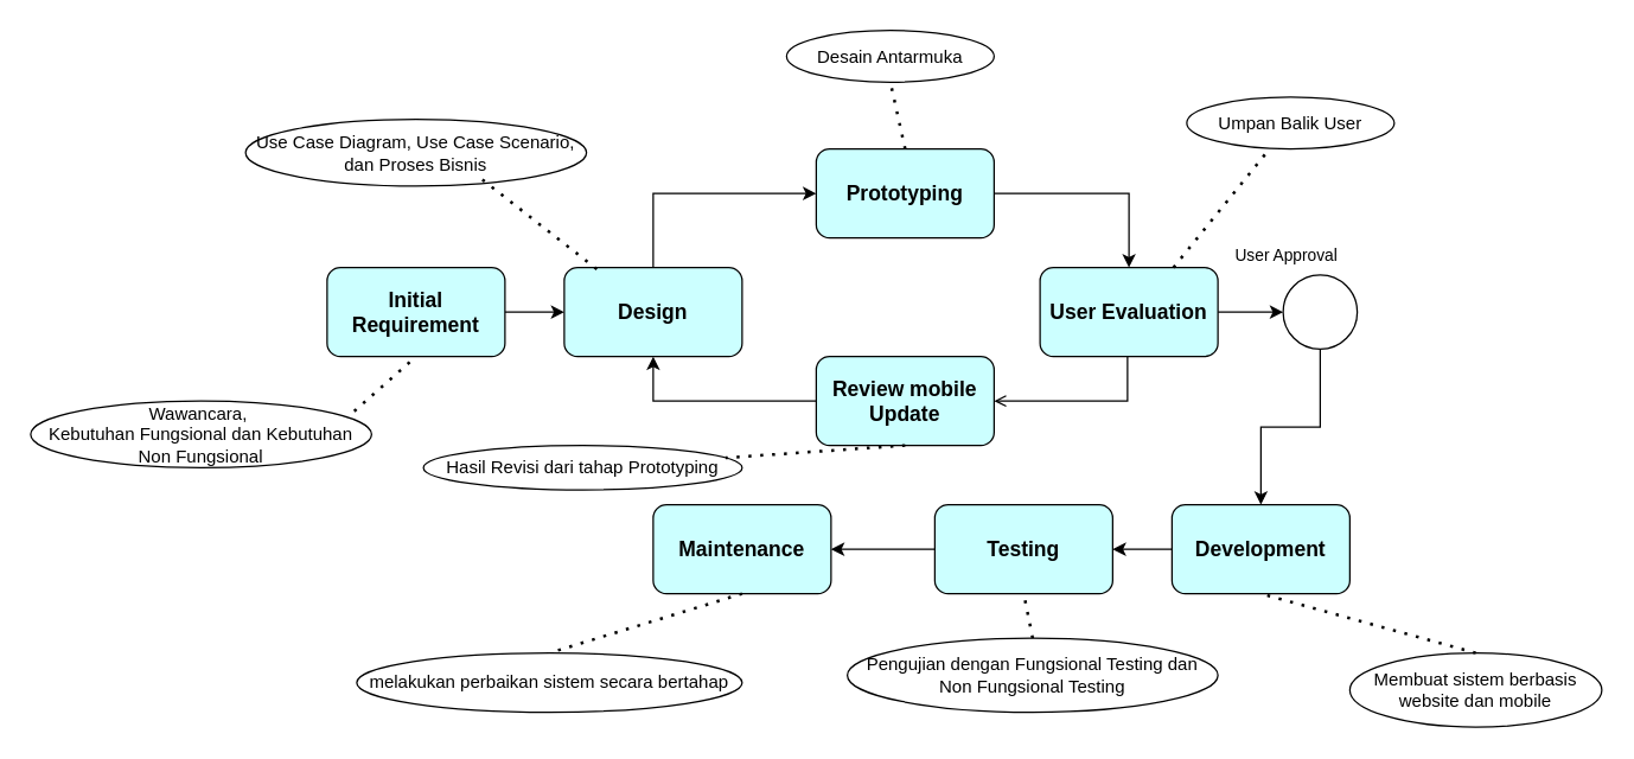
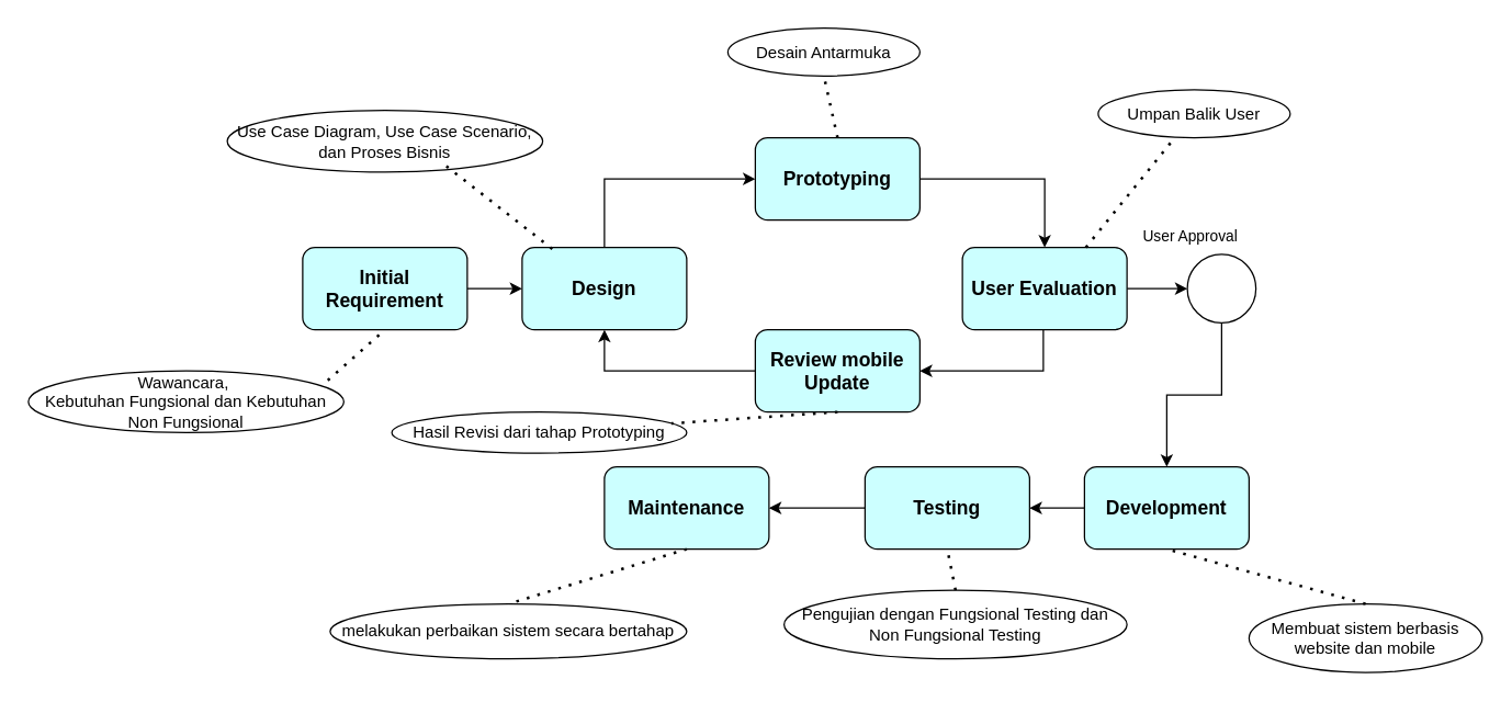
  <mxCell id="0" />
  <mxCell id="1" parent="0" />
  <mxCell id="2" style="edgeStyle=orthogonalEdgeStyle;rounded=0;orthogonalLoop=1;jettySize=auto;html=1;" parent="1" source="3" target="5" edge="1"><mxGeometry relative="1" as="geometry" /></mxCell>
  <mxCell id="3" value="&lt;div&gt;&lt;span style=&quot;font-size: 14px;&quot;&gt;&lt;b&gt;Initial Requirement&lt;/b&gt;&lt;/span&gt;&lt;/div&gt;" style="rounded=1;whiteSpace=wrap;html=1;fillColor=#CCFFFF;" parent="1" vertex="1"><mxGeometry x="220" y="180" width="120" height="60" as="geometry" /></mxCell>
  <mxCell id="4" style="edgeStyle=orthogonalEdgeStyle;rounded=0;orthogonalLoop=1;jettySize=auto;html=1;entryX=0;entryY=0.5;entryDx=0;entryDy=0;" parent="1" source="5" target="7" edge="1"><mxGeometry relative="1" as="geometry"><Array as="points"><mxPoint x="440" y="130" /></Array></mxGeometry></mxCell>
  <mxCell id="5" value="&lt;font style=&quot;font-size: 14px;&quot;&gt;&lt;b&gt;Design&lt;/b&gt;&lt;/font&gt;" style="rounded=1;whiteSpace=wrap;html=1;fillColor=#CCFFFF;" parent="1" vertex="1"><mxGeometry x="380" y="180" width="120" height="60" as="geometry" /></mxCell>
  <mxCell id="6" style="edgeStyle=orthogonalEdgeStyle;rounded=0;orthogonalLoop=1;jettySize=auto;html=1;entryX=0.5;entryY=0;entryDx=0;entryDy=0;" parent="1" source="7" target="10" edge="1"><mxGeometry relative="1" as="geometry" /></mxCell>
  <mxCell id="7" value="&lt;font style=&quot;font-size: 14px;&quot;&gt;&lt;b&gt;Prototyping&lt;/b&gt;&lt;/font&gt;" style="rounded=1;whiteSpace=wrap;html=1;fillColor=#CCFFFF;" parent="1" vertex="1"><mxGeometry x="550" y="100" width="120" height="60" as="geometry" /></mxCell>
- <mxCell id="8" style="edgeStyle=orthogonalEdgeStyle;rounded=0;orthogonalLoop=1;jettySize=auto;html=1;entryX=1;entryY=0.5;entryDx=0;entryDy=0;endArrow=open;" parent="1" source="10" target="12" edge="1"><mxGeometry relative="1" as="geometry"><Array as="points"><mxPoint x="760" y="270" /></Array></mxGeometry></mxCell>
+ <mxCell id="8" style="edgeStyle=orthogonalEdgeStyle;rounded=0;orthogonalLoop=1;jettySize=auto;html=1;entryX=1;entryY=0.5;entryDx=0;entryDy=0;" parent="1" source="10" target="12" edge="1"><mxGeometry relative="1" as="geometry"><Array as="points"><mxPoint x="760" y="270" /></Array></mxGeometry></mxCell>
  <mxCell id="9" value="" style="edgeStyle=orthogonalEdgeStyle;rounded=0;orthogonalLoop=1;jettySize=auto;html=1;" parent="1" source="10" target="20" edge="1"><mxGeometry relative="1" as="geometry" /></mxCell>
  <mxCell id="10" value="&lt;div&gt;&lt;font style=&quot;font-size: 14px;&quot;&gt;&lt;b&gt;User Evaluation&lt;/b&gt;&lt;/font&gt;&lt;/div&gt;" style="rounded=1;whiteSpace=wrap;html=1;fillColor=#CCFFFF;" parent="1" vertex="1"><mxGeometry x="701" y="180" width="120" height="60" as="geometry" /></mxCell>
  <mxCell id="11" style="edgeStyle=orthogonalEdgeStyle;rounded=0;orthogonalLoop=1;jettySize=auto;html=1;entryX=0.5;entryY=1;entryDx=0;entryDy=0;" parent="1" source="12" target="5" edge="1"><mxGeometry relative="1" as="geometry" /></mxCell>
  <mxCell id="12" value="&lt;font style=&quot;font-size: 14px;&quot;&gt;&lt;b&gt;Review mobile Update&lt;/b&gt;&lt;/font&gt;" style="rounded=1;whiteSpace=wrap;html=1;fillColor=#CCFFFF;" parent="1" vertex="1"><mxGeometry x="550" y="240" width="120" height="60" as="geometry" /></mxCell>
  <mxCell id="13" style="edgeStyle=orthogonalEdgeStyle;rounded=0;orthogonalLoop=1;jettySize=auto;html=1;" parent="1" source="14" target="16" edge="1"><mxGeometry relative="1" as="geometry" /></mxCell>
  <mxCell id="14" value="&lt;b&gt;&lt;font style=&quot;font-size: 14px;&quot;&gt;Development&lt;/font&gt;&lt;/b&gt;" style="rounded=1;whiteSpace=wrap;html=1;fillColor=#CCFFFF;" parent="1" vertex="1"><mxGeometry x="790" y="340" width="120" height="60" as="geometry" /></mxCell>
  <mxCell id="15" style="edgeStyle=orthogonalEdgeStyle;rounded=0;orthogonalLoop=1;jettySize=auto;html=1;" parent="1" source="16" target="17" edge="1"><mxGeometry relative="1" as="geometry" /></mxCell>
  <mxCell id="16" value="&lt;b&gt;&lt;font style=&quot;font-size: 14px;&quot;&gt;Testing&lt;/font&gt;&lt;/b&gt;" style="rounded=1;whiteSpace=wrap;html=1;fillColor=#CCFFFF;" parent="1" vertex="1"><mxGeometry x="630" y="340" width="120" height="60" as="geometry" /></mxCell>
  <mxCell id="17" value="&lt;b&gt;&lt;font style=&quot;font-size: 14px;&quot;&gt;Maintenance&lt;/font&gt;&lt;/b&gt;" style="rounded=1;whiteSpace=wrap;html=1;fillColor=#CCFFFF;" parent="1" vertex="1"><mxGeometry x="440" y="340" width="120" height="60" as="geometry" /></mxCell>
  <mxCell id="18" style="edgeStyle=orthogonalEdgeStyle;rounded=0;orthogonalLoop=1;jettySize=auto;html=1;entryX=0.5;entryY=0;entryDx=0;entryDy=0;" parent="1" source="20" target="14" edge="1"><mxGeometry relative="1" as="geometry" /></mxCell>
  <mxCell id="19" value="User Approval" style="edgeLabel;html=1;align=center;verticalAlign=middle;resizable=0;points=[];" parent="18" vertex="1" connectable="0"><mxGeometry x="0.048" y="3" relative="1" as="geometry"><mxPoint y="-119" as="offset" /></mxGeometry></mxCell>
  <mxCell id="20" value="" style="ellipse;whiteSpace=wrap;html=1;aspect=fixed;" parent="1" vertex="1"><mxGeometry x="865" y="185" width="50" height="50" as="geometry" /></mxCell>
  <mxCell id="21" value="" style="endArrow=none;dashed=1;html=1;dashPattern=1 3;strokeWidth=2;rounded=0;exitX=0.923;exitY=0.271;exitDx=0;exitDy=0;exitPerimeter=0;" edge="1" parent="1" source="22"><mxGeometry width="50" height="50" relative="1" as="geometry"><mxPoint x="204.805" y="291.025" as="sourcePoint" /><mxPoint x="280" y="240" as="targetPoint" /></mxGeometry></mxCell>
  <mxCell id="22" value="Wawancara,&amp;nbsp;&lt;div&gt;Kebutuhan Fungsional&amp;nbsp;&lt;span style=&quot;background-color: transparent; color: light-dark(rgb(0, 0, 0), rgb(255, 255, 255));&quot;&gt;dan Kebutuhan Non Fungsional&lt;/span&gt;&lt;/div&gt;" style="ellipse;whiteSpace=wrap;html=1;" vertex="1" parent="1"><mxGeometry x="20" y="270" width="230" height="45" as="geometry" /></mxCell>
  <mxCell id="23" value="&lt;div&gt;&lt;span style=&quot;background-color: transparent; color: light-dark(rgb(0, 0, 0), rgb(255, 255, 255));&quot;&gt;Use Case Diagram, Use Case Scenario, dan Proses Bisnis&lt;/span&gt;&lt;/div&gt;" style="ellipse;whiteSpace=wrap;html=1;" vertex="1" parent="1"><mxGeometry x="165" y="80" width="230" height="45" as="geometry" /></mxCell>
  <mxCell id="24" value="" style="endArrow=none;dashed=1;html=1;dashPattern=1 3;strokeWidth=2;rounded=0;exitX=0.183;exitY=0.017;exitDx=0;exitDy=0;exitPerimeter=0;entryX=0.694;entryY=0.902;entryDx=0;entryDy=0;entryPerimeter=0;" edge="1" parent="1" source="5" target="23"><mxGeometry width="50" height="50" relative="1" as="geometry"><mxPoint x="380" y="142" as="sourcePoint" /><mxPoint x="428" y="100" as="targetPoint" /></mxGeometry></mxCell>
  <mxCell id="25" value="Desain Antarmuka" style="ellipse;whiteSpace=wrap;html=1;" vertex="1" parent="1"><mxGeometry x="530" y="20" width="140" height="35" as="geometry" /></mxCell>
  <mxCell id="26" value="" style="endArrow=none;dashed=1;html=1;dashPattern=1 3;strokeWidth=2;rounded=0;exitX=0.5;exitY=0;exitDx=0;exitDy=0;entryX=0.5;entryY=1;entryDx=0;entryDy=0;" edge="1" parent="1" source="7" target="25"><mxGeometry width="50" height="50" relative="1" as="geometry"><mxPoint x="607" y="110" as="sourcePoint" /><mxPoint x="530" y="50" as="targetPoint" /></mxGeometry></mxCell>
  <mxCell id="27" value="Umpan Balik User" style="ellipse;whiteSpace=wrap;html=1;" vertex="1" parent="1"><mxGeometry x="800" y="65" width="140" height="35" as="geometry" /></mxCell>
  <mxCell id="28" value="" style="endArrow=none;dashed=1;html=1;dashPattern=1 3;strokeWidth=2;rounded=0;exitX=0.75;exitY=0;exitDx=0;exitDy=0;" edge="1" parent="1" source="10" target="27"><mxGeometry width="50" height="50" relative="1" as="geometry"><mxPoint x="800" y="160" as="sourcePoint" /><mxPoint x="790" y="115" as="targetPoint" /></mxGeometry></mxCell>
  <mxCell id="29" value="Hasil Revisi dari tahap Prototyping" style="ellipse;whiteSpace=wrap;html=1;" vertex="1" parent="1"><mxGeometry x="285" y="300" width="215" height="30" as="geometry" /></mxCell>
  <mxCell id="30" value="" style="endArrow=none;dashed=1;html=1;dashPattern=1 3;strokeWidth=2;rounded=0;exitX=0.5;exitY=1;exitDx=0;exitDy=0;" edge="1" parent="1" source="12" target="29"><mxGeometry width="50" height="50" relative="1" as="geometry"><mxPoint x="801" y="190" as="sourcePoint" /><mxPoint x="866" y="110" as="targetPoint" /></mxGeometry></mxCell>
  <mxCell id="31" value="Membuat sistem berbasis website dan mobile" style="ellipse;whiteSpace=wrap;html=1;" vertex="1" parent="1"><mxGeometry x="910" y="440" width="170" height="50" as="geometry" /></mxCell>
  <mxCell id="32" value="" style="endArrow=none;dashed=1;html=1;dashPattern=1 3;strokeWidth=2;rounded=0;exitX=0.5;exitY=0;exitDx=0;exitDy=0;entryX=0.5;entryY=1;entryDx=0;entryDy=0;" edge="1" parent="1" source="31" target="14"><mxGeometry width="50" height="50" relative="1" as="geometry"><mxPoint x="801" y="190" as="sourcePoint" /><mxPoint x="866" y="110" as="targetPoint" /></mxGeometry></mxCell>
  <mxCell id="33" value="Pengujian dengan Fungsional Testing dan Non Fungsional Testing" style="ellipse;whiteSpace=wrap;html=1;" vertex="1" parent="1"><mxGeometry x="571" y="430" width="250" height="50" as="geometry" /></mxCell>
  <mxCell id="34" value="" style="endArrow=none;dashed=1;html=1;dashPattern=1 3;strokeWidth=2;rounded=0;exitX=0.5;exitY=0;exitDx=0;exitDy=0;entryX=0.5;entryY=1;entryDx=0;entryDy=0;" edge="1" parent="1" source="33" target="16"><mxGeometry width="50" height="50" relative="1" as="geometry"><mxPoint x="1005" y="450" as="sourcePoint" /><mxPoint x="900" y="410" as="targetPoint" /></mxGeometry></mxCell>
  <mxCell id="35" value="melakukan perbaikan sistem secara bertahap" style="ellipse;whiteSpace=wrap;html=1;" vertex="1" parent="1"><mxGeometry x="240" y="440" width="260" height="40" as="geometry" /></mxCell>
  <mxCell id="36" value="" style="endArrow=none;dashed=1;html=1;dashPattern=1 3;strokeWidth=2;rounded=0;exitX=0.5;exitY=1;exitDx=0;exitDy=0;entryX=0.5;entryY=0;entryDx=0;entryDy=0;" edge="1" parent="1" source="17" target="35"><mxGeometry width="50" height="50" relative="1" as="geometry"><mxPoint x="445" y="450" as="sourcePoint" /><mxPoint x="340" y="410" as="targetPoint" /></mxGeometry></mxCell>
